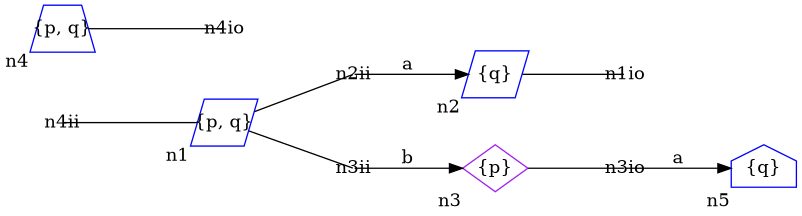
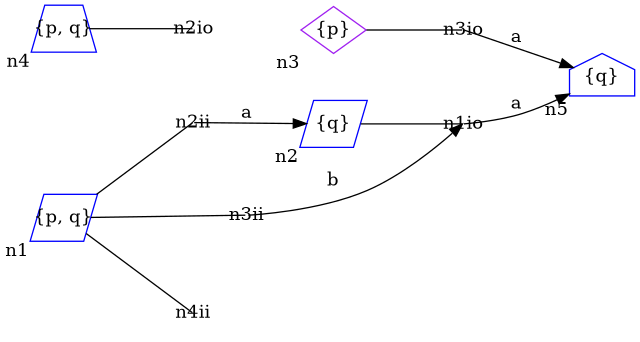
  digraph {
    nodesep=0.5
    rankdir=LR
    ranksep=1
    node [color=blue fixedsize=true shape=none]
    edge [arrowsize=0]
    n2ii [color=purple width=0]
    n2 [label="{q}" shape=parallelogram width=.7 xlabel=n2]
    n3 [label=n1io width=0]
    n3ii [color=purple width=0]
    n5 [color=purple label="{p}" shape=diamond width=.7 xlabel=n3]
    n3io [width=0]
    n4ii [color=purple width=0]
    n8 [label="{p, q}" shape=trapezium width=.7 xlabel=n4]
-   n4io [width=0]
+   n4io [width=0 label=n2io]
    n10 [label="{q}" shape=house width=.7 xlabel=n5]
    n11 [label="{p, q}" shape=parallelogram width=.7 xlabel=n1]
    n2ii -> n2 [label=a arrowsize=""]
    n2 -> n3
-   n3ii -> n5 [label=b arrowsize=""]
+   n3 -> n10 [label=a arrowsize=""]
+   n3ii -> n3 [label=b arrowsize=""]
    n5 -> n3io
    n3io -> n10 [label=a arrowsize=""]
    n8 -> n4io
    n11 -> n2ii
    n11 -> n3ii
-   n4ii -> n11
+   n11 -> n4ii
  }
